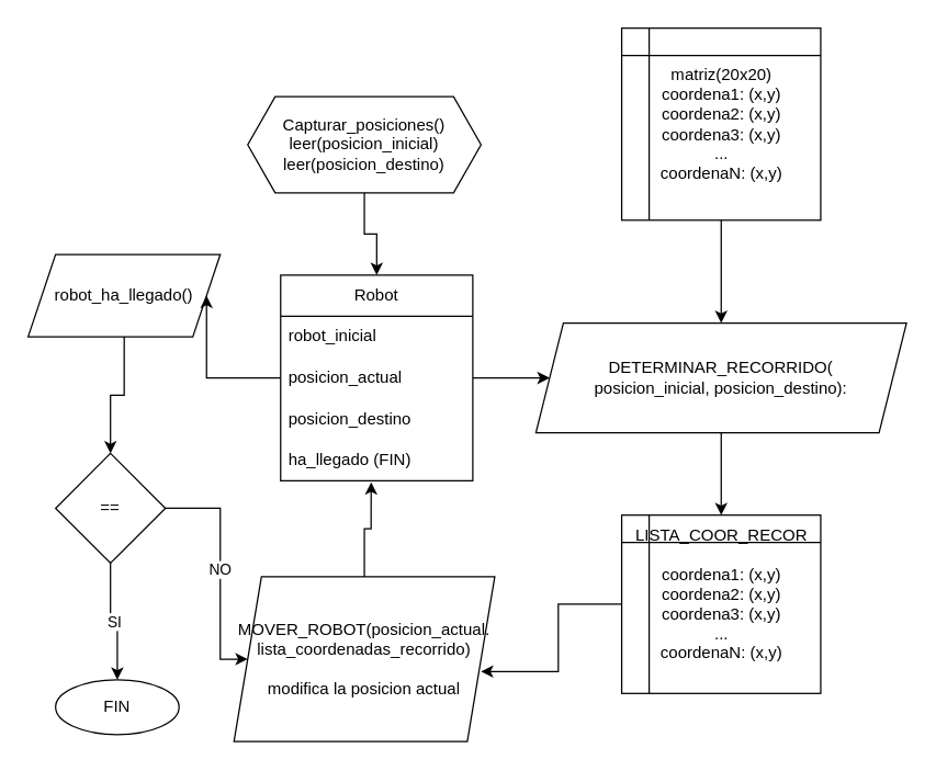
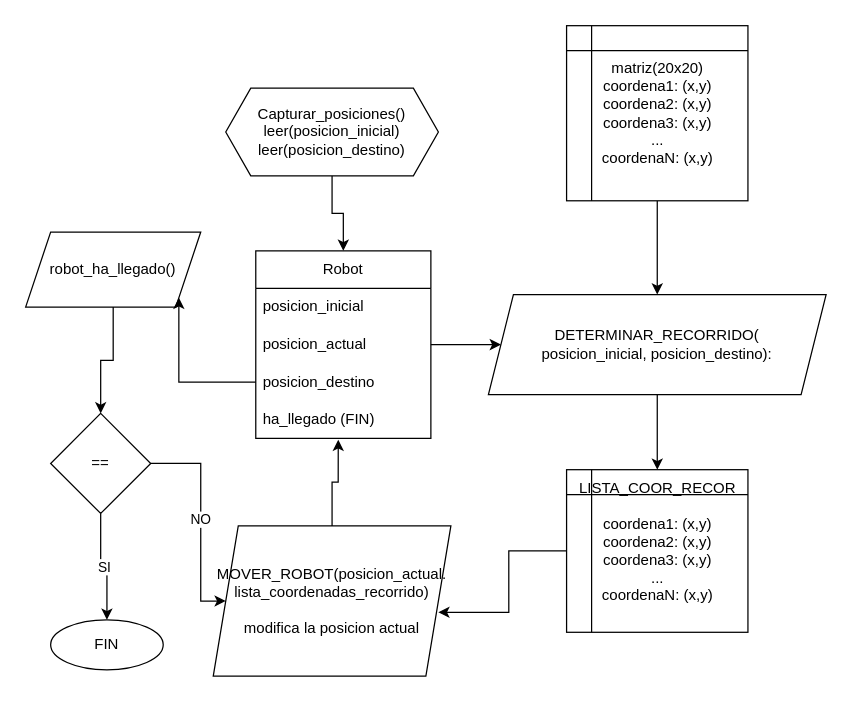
  <mxCell id="0" />
  <mxCell id="1" parent="0" />
  <mxCell id="2" value="Robot" style="swimlane;fontStyle=0;childLayout=stackLayout;horizontal=1;startSize=30;horizontalStack=0;resizeParent=1;resizeParentMax=0;resizeLast=0;collapsible=1;marginBottom=0;whiteSpace=wrap;html=1;" vertex="1" parent="1"><mxGeometry x="204" y="200" width="140" height="150" as="geometry" /></mxCell>
- <mxCell id="3" value="robot_inicial" style="text;strokeColor=none;fillColor=none;align=left;verticalAlign=middle;spacingLeft=4;spacingRight=4;overflow=hidden;points=[[0,0.5],[1,0.5]];portConstraint=eastwest;rotatable=0;whiteSpace=wrap;html=1;" vertex="1" parent="2"><mxGeometry y="30" width="140" height="30" as="geometry" /></mxCell>
+ <mxCell id="3" value="posicion_inicial" style="text;strokeColor=none;fillColor=none;align=left;verticalAlign=middle;spacingLeft=4;spacingRight=4;overflow=hidden;points=[[0,0.5],[1,0.5]];portConstraint=eastwest;rotatable=0;whiteSpace=wrap;html=1;" vertex="1" parent="2"><mxGeometry y="30" width="140" height="30" as="geometry" /></mxCell>
  <mxCell id="4" value="posicion_actual" style="text;strokeColor=none;fillColor=none;align=left;verticalAlign=middle;spacingLeft=4;spacingRight=4;overflow=hidden;points=[[0,0.5],[1,0.5]];portConstraint=eastwest;rotatable=0;whiteSpace=wrap;html=1;" vertex="1" parent="2"><mxGeometry y="60" width="140" height="30" as="geometry" /></mxCell>
  <mxCell id="5" value="posicion_destino" style="text;strokeColor=none;fillColor=none;align=left;verticalAlign=middle;spacingLeft=4;spacingRight=4;overflow=hidden;points=[[0,0.5],[1,0.5]];portConstraint=eastwest;rotatable=0;whiteSpace=wrap;html=1;" vertex="1" parent="2"><mxGeometry y="90" width="140" height="30" as="geometry" /></mxCell>
  <mxCell id="6" value="ha_llegado (FIN)" style="text;strokeColor=none;fillColor=none;align=left;verticalAlign=middle;spacingLeft=4;spacingRight=4;overflow=hidden;points=[[0,0.5],[1,0.5]];portConstraint=eastwest;rotatable=0;whiteSpace=wrap;html=1;" vertex="1" parent="2"><mxGeometry y="120" width="140" height="30" as="geometry" /></mxCell>
  <mxCell id="7" value="MOVER_ROBOT(posicion_actual. lista_coordenadas_recorrido)&lt;br&gt;&lt;br&gt;modifica la posicion actual" style="shape=parallelogram;perimeter=parallelogramPerimeter;whiteSpace=wrap;html=1;fixedSize=1;" vertex="1" parent="1"><mxGeometry x="170" y="420" width="190" height="120" as="geometry" /></mxCell>
  <mxCell id="8" style="edgeStyle=orthogonalEdgeStyle;rounded=0;orthogonalLoop=1;jettySize=auto;html=1;exitX=0.5;exitY=1;exitDx=0;exitDy=0;entryX=0.5;entryY=0;entryDx=0;entryDy=0;" edge="1" parent="1" source="9" target="11"><mxGeometry relative="1" as="geometry"><mxPoint x="525" y="370" as="targetPoint" /></mxGeometry></mxCell>
  <mxCell id="9" value="DETERMINAR_RECORRIDO(&lt;br&gt;&lt;span style=&quot;text-align: left;&quot;&gt;posicion_inicial,&amp;nbsp;&lt;/span&gt;&lt;span style=&quot;text-align: left;&quot;&gt;posicion_destino&lt;/span&gt;):" style="shape=parallelogram;perimeter=parallelogramPerimeter;whiteSpace=wrap;html=1;fixedSize=1;" vertex="1" parent="1"><mxGeometry x="390" y="235" width="270" height="80" as="geometry" /></mxCell>
  <mxCell id="10" style="edgeStyle=orthogonalEdgeStyle;rounded=0;orthogonalLoop=1;jettySize=auto;html=1;exitX=1;exitY=0.5;exitDx=0;exitDy=0;" edge="1" parent="1" source="4" target="9"><mxGeometry relative="1" as="geometry" /></mxCell>
  <mxCell id="11" value="&lt;div&gt;LISTA_COOR_RECOR&lt;/div&gt;&lt;div&gt;&lt;br&gt;&lt;/div&gt;&lt;div&gt;&lt;span style=&quot;background-color: transparent; color: light-dark(rgb(0, 0, 0), rgb(255, 255, 255));&quot;&gt;coordena1: (x,y)&lt;/span&gt;&lt;/div&gt;&lt;div&gt;coordena2: (x,y)&lt;/div&gt;&lt;div&gt;coordena3: (x,y)&lt;/div&gt;&lt;div&gt;...&lt;/div&gt;&lt;div&gt;coordenaN: (x,y)&lt;/div&gt;&lt;div&gt;&lt;br&gt;&lt;/div&gt;" style="shape=internalStorage;whiteSpace=wrap;html=1;backgroundOutline=1;" vertex="1" parent="1"><mxGeometry x="452.5" y="375" width="145" height="130" as="geometry" /></mxCell>
  <mxCell id="12" style="edgeStyle=orthogonalEdgeStyle;rounded=0;orthogonalLoop=1;jettySize=auto;html=1;entryX=0.5;entryY=0;entryDx=0;entryDy=0;" edge="1" parent="1" source="13" target="9"><mxGeometry relative="1" as="geometry" /></mxCell>
  <mxCell id="13" value="matriz(20x20)&lt;br&gt;coordena1: (x,y)&lt;div&gt;coordena2: (x,y)&lt;/div&gt;&lt;div&gt;coordena3: (x,y)&lt;/div&gt;&lt;div&gt;...&lt;/div&gt;&lt;div&gt;coordenaN: (x,y)&lt;/div&gt;" style="shape=internalStorage;whiteSpace=wrap;html=1;backgroundOutline=1;" vertex="1" parent="1"><mxGeometry x="452.5" y="20" width="145" height="140" as="geometry" /></mxCell>
  <mxCell id="14" value="NO" style="edgeStyle=orthogonalEdgeStyle;rounded=0;orthogonalLoop=1;jettySize=auto;html=1;entryX=0;entryY=0.5;entryDx=0;entryDy=0;" edge="1" parent="1" source="16" target="7"><mxGeometry relative="1" as="geometry"><mxPoint y="470" as="targetPoint" x="80" /><Array as="points"><mxPoint x="160" y="370" /><mxPoint x="160" y="480" /></Array></mxGeometry></mxCell>
  <mxCell id="15" value="SI" style="edgeStyle=orthogonalEdgeStyle;rounded=0;orthogonalLoop=1;jettySize=auto;html=1;exitX=0.5;exitY=1;exitDx=0;exitDy=0;" edge="1" parent="1" source="16" target="23"><mxGeometry relative="1" as="geometry"><mxPoint y="560" as="targetPoint" x="80" /></mxGeometry></mxCell>
  <mxCell id="16" value="==" style="rhombus;whiteSpace=wrap;html=1;" vertex="1" parent="1"><mxGeometry x="40" y="330" width="80" height="80" as="geometry" /></mxCell>
  <mxCell id="17" style="edgeStyle=orthogonalEdgeStyle;rounded=0;orthogonalLoop=1;jettySize=auto;html=1;exitX=0.5;exitY=1;exitDx=0;exitDy=0;entryX=0.5;entryY=0;entryDx=0;entryDy=0;" edge="1" parent="1" source="18" target="16"><mxGeometry relative="1" as="geometry" /></mxCell>
  <mxCell id="18" value="robot_ha_llegado()" style="shape=parallelogram;perimeter=parallelogramPerimeter;whiteSpace=wrap;html=1;fixedSize=1;" vertex="1" parent="1"><mxGeometry x="20" y="185" width="140" height="60" as="geometry" /></mxCell>
- <mxCell id="19" style="edgeStyle=orthogonalEdgeStyle;rounded=0;orthogonalLoop=1;jettySize=auto;html=1;exitX=0;exitY=0.5;exitDx=0;exitDy=0;entryX=1;entryY=0.5;entryDx=0;entryDy=0;" edge="1" parent="1" source="4" target="18"><mxGeometry relative="1" as="geometry" /></mxCell>
+ <mxCell id="20" style="edgeStyle=orthogonalEdgeStyle;rounded=0;orthogonalLoop=1;jettySize=auto;html=1;entryX=1;entryY=1;entryDx=0;entryDy=0;" edge="1" parent="1" source="5" target="18"><mxGeometry relative="1" as="geometry" /></mxCell>
  <mxCell id="21" style="edgeStyle=orthogonalEdgeStyle;rounded=0;orthogonalLoop=1;jettySize=auto;html=1;exitX=0.5;exitY=0;exitDx=0;exitDy=0;entryX=0.471;entryY=1.033;entryDx=0;entryDy=0;entryPerimeter=0;" edge="1" parent="1" source="7" target="6"><mxGeometry relative="1" as="geometry" /></mxCell>
  <mxCell id="22" style="edgeStyle=orthogonalEdgeStyle;rounded=0;orthogonalLoop=1;jettySize=auto;html=1;exitX=0;exitY=0.5;exitDx=0;exitDy=0;entryX=0.947;entryY=0.575;entryDx=0;entryDy=0;entryPerimeter=0;" edge="1" parent="1" source="11" target="7"><mxGeometry relative="1" as="geometry" /></mxCell>
  <mxCell id="23" value="FIN" style="ellipse;whiteSpace=wrap;html=1;" vertex="1" parent="1"><mxGeometry x="40" y="495" width="90" height="40" as="geometry" /></mxCell>
  <mxCell id="24" style="edgeStyle=orthogonalEdgeStyle;rounded=0;orthogonalLoop=1;jettySize=auto;html=1;exitX=0.5;exitY=1;exitDx=0;exitDy=0;entryX=0.5;entryY=0;entryDx=0;entryDy=0;" edge="1" parent="1" source="25" target="2"><mxGeometry relative="1" as="geometry" /></mxCell>
  <mxCell id="25" value="Capturar_posiciones()&lt;br&gt;leer(posicion_inicial)&lt;div&gt;leer(posicion_destino)&lt;/div&gt;" style="shape=hexagon;perimeter=hexagonPerimeter2;whiteSpace=wrap;html=1;fixedSize=1;" vertex="1" parent="1"><mxGeometry x="180" y="70" width="170" height="70" as="geometry" /></mxCell>
